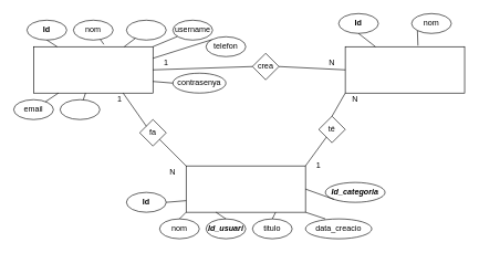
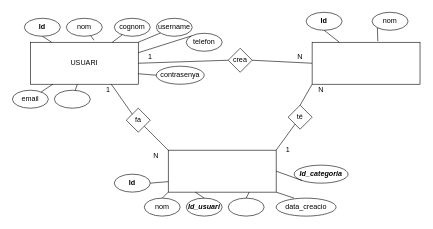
  <mxCell id="0" />
  <mxCell id="1" parent="0" />
  <mxCell id="2" value="" style="rounded=0;whiteSpace=wrap;html=1;" parent="1" vertex="1"><mxGeometry x="50" y="70" width="180" height="70" as="geometry" /></mxCell>
+ <mxCell id="3" value="USUARI" style="text;html=1;strokeColor=none;fillColor=none;align=center;verticalAlign=middle;whiteSpace=wrap;rounded=0;" parent="1" vertex="1"><mxGeometry x="120" y="95" width="40" height="20" as="geometry" /></mxCell>
  <mxCell id="4" value="" style="rounded=0;whiteSpace=wrap;html=1;" parent="1" vertex="1"><mxGeometry x="280" y="250" width="180" height="70" as="geometry" /></mxCell>
  <mxCell id="5" value="" style="rounded=0;whiteSpace=wrap;html=1;" parent="1" vertex="1"><mxGeometry x="520" y="70" width="180" height="70" as="geometry" /></mxCell>
  <mxCell id="6" value="" style="ellipse;whiteSpace=wrap;html=1;" parent="1" vertex="1"><mxGeometry x="40" y="30" width="60" height="30" as="geometry" /></mxCell>
  <mxCell id="7" value="" style="endArrow=none;html=1;" parent="1" target="2" edge="1"><mxGeometry width="50" height="50" relative="1" as="geometry"><mxPoint x="70" y="60" as="sourcePoint" /><mxPoint x="120" y="10" as="targetPoint" /></mxGeometry></mxCell>
  <mxCell id="8" value="" style="ellipse;whiteSpace=wrap;html=1;" parent="1" vertex="1"><mxGeometry x="110" y="30" width="60" height="30" as="geometry" /></mxCell>
  <mxCell id="9" value="" style="ellipse;whiteSpace=wrap;html=1;" parent="1" vertex="1"><mxGeometry x="260" y="30" width="60" height="30" as="geometry" /></mxCell>
  <mxCell id="10" value="" style="ellipse;whiteSpace=wrap;html=1;" parent="1" vertex="1"><mxGeometry x="20" y="150" width="60" height="30" as="geometry" /></mxCell>
  <mxCell id="11" value="" style="ellipse;whiteSpace=wrap;html=1;" parent="1" vertex="1"><mxGeometry x="310" y="55" width="60" height="30" as="geometry" /></mxCell>
  <mxCell id="12" value="" style="ellipse;whiteSpace=wrap;html=1;" parent="1" vertex="1"><mxGeometry x="260" y="110" width="80" height="30" as="geometry" /></mxCell>
  <mxCell id="13" value="" style="ellipse;whiteSpace=wrap;html=1;" parent="1" vertex="1"><mxGeometry x="90" y="150" width="60" height="30" as="geometry" /></mxCell>
  <mxCell id="14" value="" style="endArrow=none;html=1;exitX=0.589;exitY=-0.049;exitDx=0;exitDy=0;exitPerimeter=0;" parent="1" source="2" target="8" edge="1"><mxGeometry width="50" height="50" relative="1" as="geometry"><mxPoint x="149" y="80" as="sourcePoint" /><mxPoint x="190" y="260" as="targetPoint" /></mxGeometry></mxCell>
  <mxCell id="15" value="" style="ellipse;whiteSpace=wrap;html=1;" parent="1" vertex="1"><mxGeometry x="190" y="30" width="60" height="30" as="geometry" /></mxCell>
  <mxCell id="16" value="" style="endArrow=none;html=1;" parent="1" source="2" target="10" edge="1"><mxGeometry width="50" height="50" relative="1" as="geometry"><mxPoint x="100" y="330" as="sourcePoint" /><mxPoint x="150" y="280" as="targetPoint" /></mxGeometry></mxCell>
  <mxCell id="17" value="" style="endArrow=none;html=1;" parent="1" source="2" target="13" edge="1"><mxGeometry width="50" height="50" relative="1" as="geometry"><mxPoint x="130" y="370" as="sourcePoint" /><mxPoint x="180" y="320" as="targetPoint" /></mxGeometry></mxCell>
  <mxCell id="18" value="" style="endArrow=none;html=1;entryX=0;entryY=0.5;entryDx=0;entryDy=0;exitX=1;exitY=0.75;exitDx=0;exitDy=0;" parent="1" source="2" target="12" edge="1"><mxGeometry width="50" height="50" relative="1" as="geometry"><mxPoint x="130" y="310" as="sourcePoint" /><mxPoint x="180" y="260" as="targetPoint" /></mxGeometry></mxCell>
  <mxCell id="19" value="" style="endArrow=none;html=1;entryX=0;entryY=0;entryDx=0;entryDy=0;exitX=1;exitY=0.25;exitDx=0;exitDy=0;" parent="1" source="2" target="11" edge="1"><mxGeometry width="50" height="50" relative="1" as="geometry"><mxPoint x="210" y="270" as="sourcePoint" /><mxPoint x="260" y="220" as="targetPoint" /></mxGeometry></mxCell>
  <mxCell id="20" value="" style="endArrow=none;html=1;exitX=1;exitY=0;exitDx=0;exitDy=0;" parent="1" source="2" target="9" edge="1"><mxGeometry width="50" height="50" relative="1" as="geometry"><mxPoint x="180" y="270" as="sourcePoint" /><mxPoint x="230" y="220" as="targetPoint" /></mxGeometry></mxCell>
  <mxCell id="21" value="" style="endArrow=none;html=1;" parent="1" source="2" target="15" edge="1"><mxGeometry width="50" height="50" relative="1" as="geometry"><mxPoint x="230" y="270" as="sourcePoint" /><mxPoint x="280" y="220" as="targetPoint" /></mxGeometry></mxCell>
  <mxCell id="22" value="&lt;b&gt;Id&lt;/b&gt;" style="text;html=1;strokeColor=none;fillColor=none;align=center;verticalAlign=middle;whiteSpace=wrap;rounded=0;" parent="1" vertex="1"><mxGeometry x="50" y="35" width="40" height="20" as="geometry" /></mxCell>
  <mxCell id="23" value="nom&lt;span style=&quot;color: rgba(0 , 0 , 0 , 0) ; font-family: monospace ; font-size: 0px&quot;&gt;%3CmxGraphModel%3E%3Croot%3E%3CmxCell%20id%3D%220%22%2F%3E%3CmxCell%20id%3D%221%22%20parent%3D%220%22%2F%3E%3CmxCell%20id%3D%222%22%20value%3D%22%22%20style%3D%22ellipse%3BwhiteSpace%3Dwrap%3Bhtml%3D1%3B%22%20vertex%3D%221%22%20parent%3D%221%22%3E%3CmxGeometry%20x%3D%2230%22%20y%3D%22270%22%20width%3D%2260%22%20height%3D%2230%22%20as%3D%22geometry%22%2F%3E%3C%2FmxCell%3E%3C%2Froot%3E%3C%2FmxGraphModel%3E&lt;/span&gt;" style="text;html=1;strokeColor=none;fillColor=none;align=center;verticalAlign=middle;whiteSpace=wrap;rounded=0;" parent="1" vertex="1"><mxGeometry x="120" y="35" width="40" height="20" as="geometry" /></mxCell>
+ <mxCell id="24" value="cognom" style="text;html=1;strokeColor=none;fillColor=none;align=center;verticalAlign=middle;whiteSpace=wrap;rounded=0;" parent="1" vertex="1"><mxGeometry x="200" y="35" width="40" height="20" as="geometry" /></mxCell>
  <mxCell id="25" value="username" style="text;html=1;strokeColor=none;fillColor=none;align=center;verticalAlign=middle;whiteSpace=wrap;rounded=0;" parent="1" vertex="1"><mxGeometry x="270" y="35" width="40" height="20" as="geometry" /></mxCell>
  <mxCell id="26" value="telefon" style="text;html=1;strokeColor=none;fillColor=none;align=center;verticalAlign=middle;whiteSpace=wrap;rounded=0;" parent="1" vertex="1"><mxGeometry x="320" y="60" width="40" height="20" as="geometry" /></mxCell>
  <mxCell id="27" value="contrasenya" style="text;html=1;strokeColor=none;fillColor=none;align=center;verticalAlign=middle;whiteSpace=wrap;rounded=0;" parent="1" vertex="1"><mxGeometry x="280" y="115" width="40" height="20" as="geometry" /></mxCell>
  <mxCell id="28" value="email" style="text;html=1;strokeColor=none;fillColor=none;align=center;verticalAlign=middle;whiteSpace=wrap;rounded=0;" parent="1" vertex="1"><mxGeometry x="30" y="155" width="40" height="20" as="geometry" /></mxCell>
  <mxCell id="29" value="" style="rhombus;whiteSpace=wrap;html=1;" parent="1" vertex="1"><mxGeometry x="210" y="180" width="40" height="40" as="geometry" /></mxCell>
  <mxCell id="30" value="" style="endArrow=none;html=1;entryX=0.75;entryY=1;entryDx=0;entryDy=0;exitX=0;exitY=0;exitDx=0;exitDy=0;" parent="1" source="29" target="2" edge="1"><mxGeometry width="50" height="50" relative="1" as="geometry"><mxPoint x="150" y="330" as="sourcePoint" /><mxPoint x="200" y="280" as="targetPoint" /></mxGeometry></mxCell>
  <mxCell id="31" value="" style="endArrow=none;html=1;entryX=1;entryY=1;entryDx=0;entryDy=0;exitX=0;exitY=0;exitDx=0;exitDy=0;" parent="1" source="4" target="29" edge="1"><mxGeometry width="50" height="50" relative="1" as="geometry"><mxPoint x="190" y="330" as="sourcePoint" /><mxPoint x="240" y="280" as="targetPoint" /></mxGeometry></mxCell>
  <mxCell id="32" value="fa" style="text;html=1;strokeColor=none;fillColor=none;align=center;verticalAlign=middle;whiteSpace=wrap;rounded=0;" parent="1" vertex="1"><mxGeometry x="210" y="190" width="40" height="20" as="geometry" /></mxCell>
  <mxCell id="33" value="" style="rhombus;whiteSpace=wrap;html=1;" parent="1" vertex="1"><mxGeometry x="480" y="175" width="40" height="40" as="geometry" /></mxCell>
  <mxCell id="34" value="" style="endArrow=none;html=1;exitX=1;exitY=0;exitDx=0;exitDy=0;" parent="1" source="4" target="33" edge="1"><mxGeometry width="50" height="50" relative="1" as="geometry"><mxPoint x="490" y="360" as="sourcePoint" /><mxPoint x="540" y="310" as="targetPoint" /></mxGeometry></mxCell>
  <mxCell id="35" value="" style="endArrow=none;html=1;exitX=0.5;exitY=0;exitDx=0;exitDy=0;entryX=0;entryY=1;entryDx=0;entryDy=0;" parent="1" source="33" target="5" edge="1"><mxGeometry width="50" height="50" relative="1" as="geometry"><mxPoint x="470" y="260" as="sourcePoint" /><mxPoint x="492.5" y="222.5" as="targetPoint" /></mxGeometry></mxCell>
  <mxCell id="36" value="té" style="text;html=1;strokeColor=none;fillColor=none;align=center;verticalAlign=middle;whiteSpace=wrap;rounded=0;" parent="1" vertex="1"><mxGeometry x="480" y="185" width="40" height="20" as="geometry" /></mxCell>
  <mxCell id="37" value="" style="rhombus;whiteSpace=wrap;html=1;" parent="1" vertex="1"><mxGeometry x="380" y="80" width="40" height="40" as="geometry" /></mxCell>
  <mxCell id="38" value="crea" style="text;html=1;strokeColor=none;fillColor=none;align=center;verticalAlign=middle;whiteSpace=wrap;rounded=0;" parent="1" vertex="1"><mxGeometry x="380" y="90" width="40" height="20" as="geometry" /></mxCell>
  <mxCell id="39" value="" style="endArrow=none;html=1;entryX=0;entryY=0.5;entryDx=0;entryDy=0;exitX=1;exitY=0.5;exitDx=0;exitDy=0;" parent="1" source="2" target="38" edge="1"><mxGeometry width="50" height="50" relative="1" as="geometry"><mxPoint x="120" y="320" as="sourcePoint" /><mxPoint x="170" y="270" as="targetPoint" /></mxGeometry></mxCell>
  <mxCell id="40" value="" style="endArrow=none;html=1;entryX=0;entryY=0.5;entryDx=0;entryDy=0;exitX=1;exitY=0.5;exitDx=0;exitDy=0;" parent="1" source="38" target="5" edge="1"><mxGeometry width="50" height="50" relative="1" as="geometry"><mxPoint x="270" y="160" as="sourcePoint" /><mxPoint x="420" y="155" as="targetPoint" /></mxGeometry></mxCell>
  <mxCell id="41" value="" style="ellipse;whiteSpace=wrap;html=1;" parent="1" vertex="1"><mxGeometry x="510" y="20" width="60" height="30" as="geometry" /></mxCell>
  <mxCell id="42" value="" style="ellipse;whiteSpace=wrap;html=1;" parent="1" vertex="1"><mxGeometry x="620" y="20" width="60" height="30" as="geometry" /></mxCell>
  <mxCell id="43" value="" style="ellipse;whiteSpace=wrap;html=1;" parent="1" vertex="1"><mxGeometry x="240" y="330" width="60" height="30" as="geometry" /></mxCell>
  <mxCell id="44" value="" style="ellipse;whiteSpace=wrap;html=1;" parent="1" vertex="1"><mxGeometry x="310" y="330" width="60" height="30" as="geometry" /></mxCell>
  <mxCell id="45" value="" style="ellipse;whiteSpace=wrap;html=1;" parent="1" vertex="1"><mxGeometry x="460" y="330" width="100" height="30" as="geometry" /></mxCell>
  <mxCell id="46" value="" style="ellipse;whiteSpace=wrap;html=1;" parent="1" vertex="1"><mxGeometry x="380" y="330" width="60" height="30" as="geometry" /></mxCell>
  <mxCell id="47" value="" style="ellipse;whiteSpace=wrap;html=1;" parent="1" vertex="1"><mxGeometry x="190" y="290" width="60" height="30" as="geometry" /></mxCell>
  <mxCell id="48" value="" style="ellipse;whiteSpace=wrap;html=1;" parent="1" vertex="1"><mxGeometry x="490" y="275" width="90" height="30" as="geometry" /></mxCell>
  <mxCell id="49" value="" style="endArrow=none;html=1;entryX=0.5;entryY=1;entryDx=0;entryDy=0;" parent="1" source="5" target="41" edge="1"><mxGeometry width="50" height="50" relative="1" as="geometry"><mxPoint x="540" y="270" as="sourcePoint" /><mxPoint x="590" y="220" as="targetPoint" /></mxGeometry></mxCell>
  <mxCell id="50" value="" style="endArrow=none;html=1;entryX=0.609;entryY=-0.023;entryDx=0;entryDy=0;exitX=0;exitY=1;exitDx=0;exitDy=0;entryPerimeter=0;" parent="1" source="42" target="5" edge="1"><mxGeometry width="50" height="50" relative="1" as="geometry"><mxPoint x="575.455" y="80" as="sourcePoint" /><mxPoint x="550" y="60" as="targetPoint" /></mxGeometry></mxCell>
  <mxCell id="51" value="" style="endArrow=none;html=1;entryX=0;entryY=1;entryDx=0;entryDy=0;exitX=1;exitY=0.5;exitDx=0;exitDy=0;" parent="1" source="4" target="48" edge="1"><mxGeometry width="50" height="50" relative="1" as="geometry"><mxPoint x="650" y="395" as="sourcePoint" /><mxPoint x="600" y="215" as="targetPoint" /></mxGeometry></mxCell>
  <mxCell id="52" value="" style="endArrow=none;html=1;entryX=1;entryY=1;entryDx=0;entryDy=0;" parent="1" target="4" edge="1"><mxGeometry width="50" height="50" relative="1" as="geometry"><mxPoint x="490" y="330" as="sourcePoint" /><mxPoint x="630" y="360" as="targetPoint" /></mxGeometry></mxCell>
  <mxCell id="53" value="" style="endArrow=none;html=1;exitX=0.5;exitY=0;exitDx=0;exitDy=0;entryX=0.75;entryY=1;entryDx=0;entryDy=0;" parent="1" source="46" target="4" edge="1"><mxGeometry width="50" height="50" relative="1" as="geometry"><mxPoint x="640.455" y="150" as="sourcePoint" /><mxPoint x="640" y="370" as="targetPoint" /></mxGeometry></mxCell>
  <mxCell id="54" value="" style="endArrow=none;html=1;exitX=0.5;exitY=0;exitDx=0;exitDy=0;entryX=0.25;entryY=1;entryDx=0;entryDy=0;" parent="1" source="44" target="4" edge="1"><mxGeometry width="50" height="50" relative="1" as="geometry"><mxPoint x="650.455" y="160" as="sourcePoint" /><mxPoint x="650" y="380" as="targetPoint" /></mxGeometry></mxCell>
  <mxCell id="55" value="" style="endArrow=none;html=1;exitX=0.5;exitY=0;exitDx=0;exitDy=0;entryX=0;entryY=1;entryDx=0;entryDy=0;" parent="1" source="43" target="4" edge="1"><mxGeometry width="50" height="50" relative="1" as="geometry"><mxPoint x="660.455" y="170" as="sourcePoint" /><mxPoint x="660" y="390" as="targetPoint" /></mxGeometry></mxCell>
  <mxCell id="56" value="" style="endArrow=none;html=1;exitX=1;exitY=0.5;exitDx=0;exitDy=0;entryX=0;entryY=0.75;entryDx=0;entryDy=0;" parent="1" source="47" target="4" edge="1"><mxGeometry width="50" height="50" relative="1" as="geometry"><mxPoint x="670.455" y="180" as="sourcePoint" /><mxPoint x="670" y="400" as="targetPoint" /></mxGeometry></mxCell>
  <mxCell id="57" value="&lt;b&gt;Id&lt;/b&gt;" style="text;html=1;strokeColor=none;fillColor=none;align=center;verticalAlign=middle;whiteSpace=wrap;rounded=0;" parent="1" vertex="1"><mxGeometry x="200" y="295" width="40" height="20" as="geometry" /></mxCell>
  <mxCell id="58" value="&lt;b&gt;Id&lt;/b&gt;" style="text;html=1;strokeColor=none;fillColor=none;align=center;verticalAlign=middle;whiteSpace=wrap;rounded=0;" parent="1" vertex="1"><mxGeometry x="520" y="25" width="40" height="20" as="geometry" /></mxCell>
  <mxCell id="59" value="nom&lt;span style=&quot;color: rgba(0 , 0 , 0 , 0) ; font-family: monospace ; font-size: 0px&quot;&gt;%3CmxGraphModel%3E%3Croot%3E%3CmxCell%20id%3D%220%22%2F%3E%3CmxCell%20id%3D%221%22%20parent%3D%220%22%2F%3E%3CmxCell%20id%3D%222%22%20value%3D%22%22%20style%3D%22ellipse%3BwhiteSpace%3Dwrap%3Bhtml%3D1%3B%22%20vertex%3D%221%22%20parent%3D%221%22%3E%3CmxGeometry%20x%3D%2230%22%20y%3D%22270%22%20width%3D%2260%22%20height%3D%2230%22%20as%3D%22geometry%22%2F%3E%3C%2FmxCell%3E%3C%2Froot%3E%3C%2FmxGraphModel%3E&lt;/span&gt;" style="text;html=1;strokeColor=none;fillColor=none;align=center;verticalAlign=middle;whiteSpace=wrap;rounded=0;" parent="1" vertex="1"><mxGeometry x="630" y="25" width="40" height="20" as="geometry" /></mxCell>
  <mxCell id="60" value="nom&lt;span style=&quot;color: rgba(0 , 0 , 0 , 0) ; font-family: monospace ; font-size: 0px&quot;&gt;%3CmxGraphModel%3E%3Croot%3E%3CmxCell%20id%3D%220%22%2F%3E%3CmxCell%20id%3D%221%22%20parent%3D%220%22%2F%3E%3CmxCell%20id%3D%222%22%20value%3D%22%22%20style%3D%22ellipse%3BwhiteSpace%3Dwrap%3Bhtml%3D1%3B%22%20vertex%3D%221%22%20parent%3D%221%22%3E%3CmxGeometry%20x%3D%2230%22%20y%3D%22270%22%20width%3D%2260%22%20height%3D%2230%22%20as%3D%22geometry%22%2F%3E%3C%2FmxCell%3E%3C%2Froot%3E%3C%2FmxGraphModel%3E&lt;/span&gt;" style="text;html=1;strokeColor=none;fillColor=none;align=center;verticalAlign=middle;whiteSpace=wrap;rounded=0;" parent="1" vertex="1"><mxGeometry x="250" y="335" width="40" height="20" as="geometry" /></mxCell>
  <mxCell id="61" value="&lt;b&gt;&lt;i&gt;Id_usuari&lt;/i&gt;&lt;/b&gt;" style="text;html=1;strokeColor=none;fillColor=none;align=center;verticalAlign=middle;whiteSpace=wrap;rounded=0;" parent="1" vertex="1"><mxGeometry x="320" y="335" width="40" height="20" as="geometry" /></mxCell>
  <mxCell id="62" value="&lt;b&gt;&lt;i&gt;Id_categoria&lt;/i&gt;&lt;/b&gt;" style="text;html=1;strokeColor=none;fillColor=none;align=center;verticalAlign=middle;whiteSpace=wrap;rounded=0;" parent="1" vertex="1"><mxGeometry x="515" y="280" width="40" height="20" as="geometry" /></mxCell>
  <mxCell id="63" value="data_creacio" style="text;html=1;strokeColor=none;fillColor=none;align=center;verticalAlign=middle;whiteSpace=wrap;rounded=0;" parent="1" vertex="1"><mxGeometry x="490" y="335" width="40" height="20" as="geometry" /></mxCell>
- <mxCell id="64" value="titulo" style="text;html=1;strokeColor=none;fillColor=none;align=center;verticalAlign=middle;whiteSpace=wrap;rounded=0;" parent="1" vertex="1"><mxGeometry x="390" y="335" width="40" height="20" as="geometry" /></mxCell>
  <mxCell id="65" value="1" style="text;html=1;strokeColor=none;fillColor=none;align=center;verticalAlign=middle;whiteSpace=wrap;rounded=0;" parent="1" vertex="1"><mxGeometry x="160" y="140" width="40" height="20" as="geometry" /></mxCell>
  <mxCell id="66" value="N" style="text;html=1;strokeColor=none;fillColor=none;align=center;verticalAlign=middle;whiteSpace=wrap;rounded=0;" parent="1" vertex="1"><mxGeometry x="240" y="250" width="40" height="20" as="geometry" /></mxCell>
  <mxCell id="67" value="1" style="text;html=1;strokeColor=none;fillColor=none;align=center;verticalAlign=middle;whiteSpace=wrap;rounded=0;" parent="1" vertex="1"><mxGeometry x="230" y="85" width="40" height="20" as="geometry" /></mxCell>
  <mxCell id="68" value="N" style="text;html=1;strokeColor=none;fillColor=none;align=center;verticalAlign=middle;whiteSpace=wrap;rounded=0;" parent="1" vertex="1"><mxGeometry x="480" y="85" width="40" height="20" as="geometry" /></mxCell>
  <mxCell id="69" value="1" style="text;html=1;strokeColor=none;fillColor=none;align=center;verticalAlign=middle;whiteSpace=wrap;rounded=0;" parent="1" vertex="1"><mxGeometry x="460" y="240" width="40" height="20" as="geometry" /></mxCell>
  <mxCell id="70" value="N" style="text;html=1;strokeColor=none;fillColor=none;align=center;verticalAlign=middle;whiteSpace=wrap;rounded=0;" parent="1" vertex="1"><mxGeometry x="515" y="140" width="40" height="20" as="geometry" /></mxCell>
